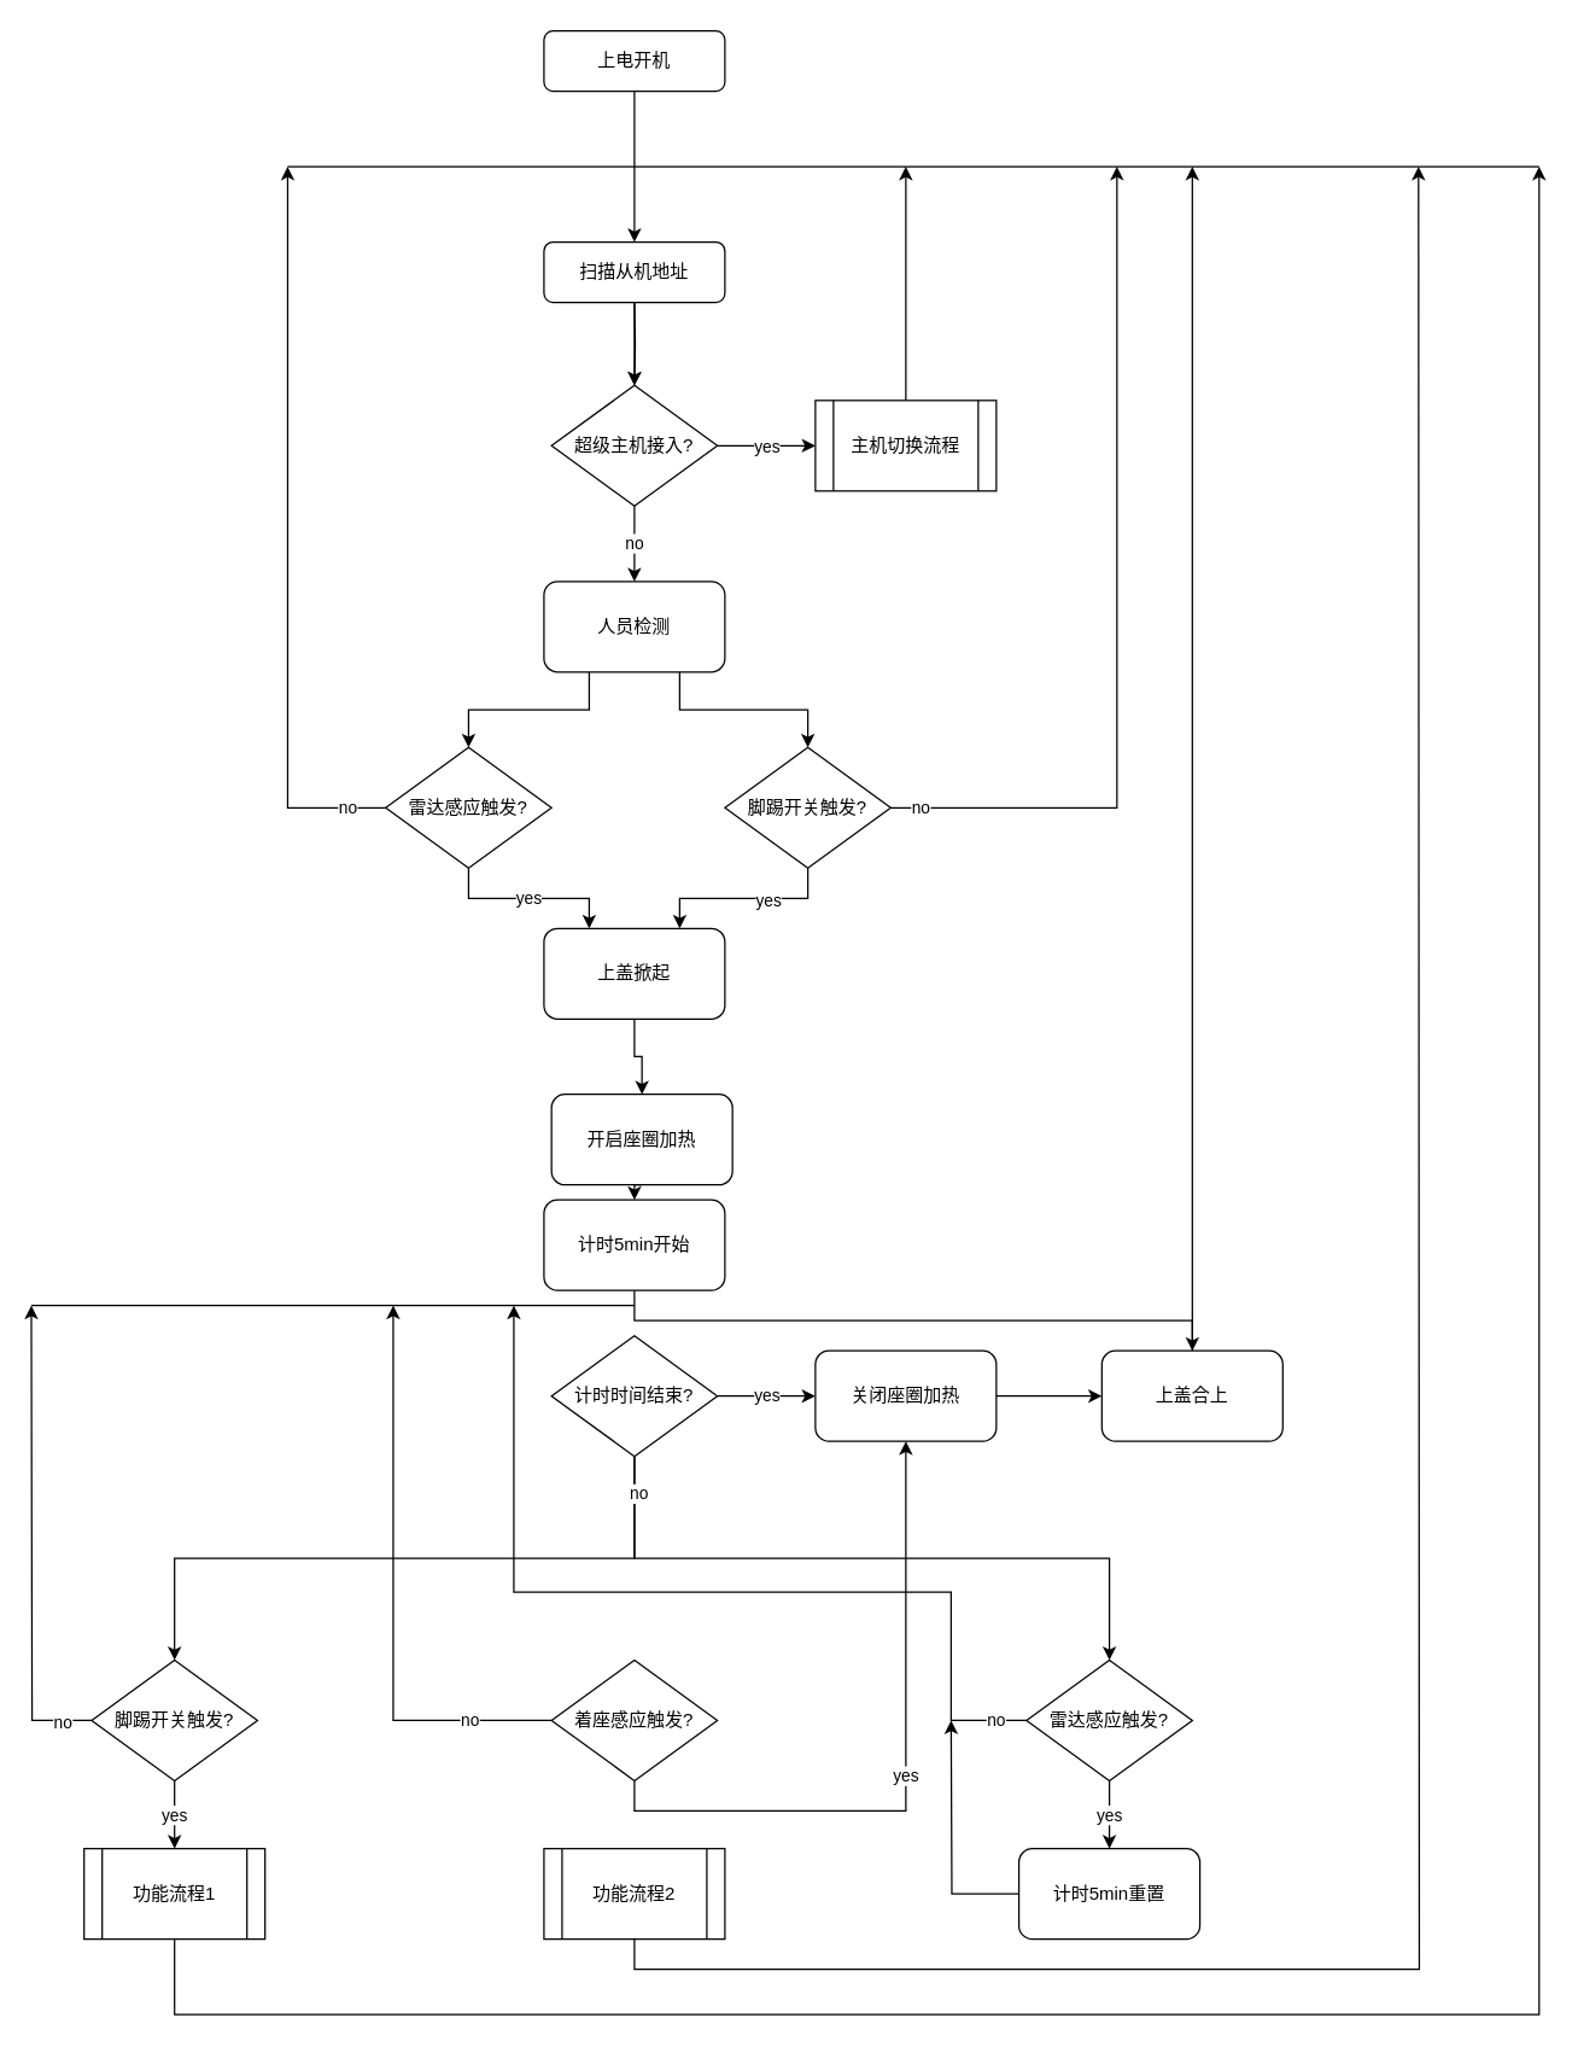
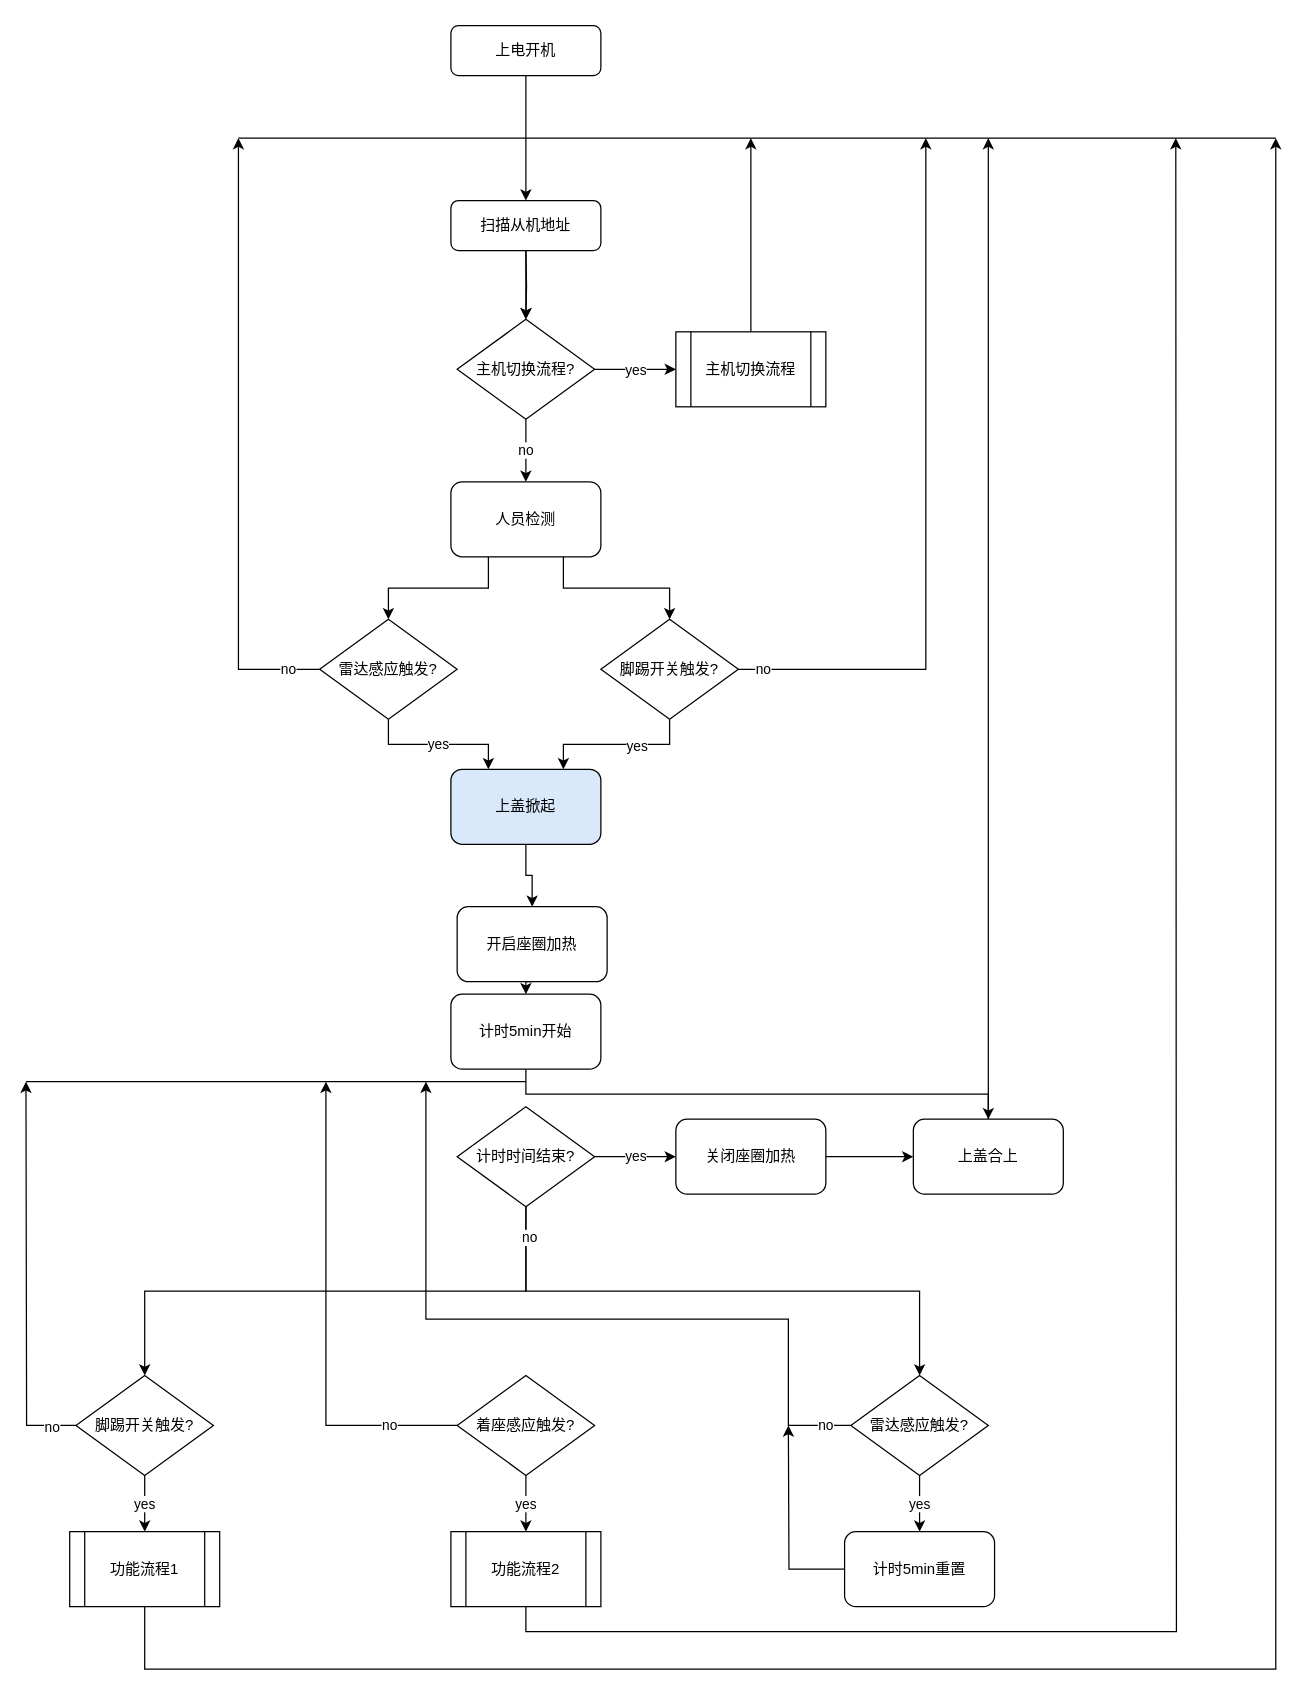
  <mxCell id="0" />
  <mxCell id="1" parent="0" />
  <mxCell id="2" style="edgeStyle=orthogonalEdgeStyle;rounded=0;orthogonalLoop=1;jettySize=auto;html=1;entryX=0.5;entryY=0;entryDx=0;entryDy=0;" parent="1" target="50" edge="1"><mxGeometry relative="1" as="geometry"><mxPoint x="420" y="200" as="sourcePoint" /></mxGeometry></mxCell>
  <mxCell id="3" style="edgeStyle=orthogonalEdgeStyle;rounded=0;orthogonalLoop=1;jettySize=auto;html=1;exitX=0.5;exitY=1;exitDx=0;exitDy=0;entryX=0.5;entryY=0;entryDx=0;entryDy=0;" parent="1" source="4" target="54" edge="1"><mxGeometry relative="1" as="geometry" /></mxCell>
  <mxCell id="4" value="上电开机" style="rounded=1;whiteSpace=wrap;html=1;fontSize=12;glass=0;strokeWidth=1;shadow=0;" parent="1" vertex="1"><mxGeometry x="360" y="20" width="120" height="40" as="geometry" /></mxCell>
  <mxCell id="5" style="edgeStyle=orthogonalEdgeStyle;rounded=0;orthogonalLoop=1;jettySize=auto;html=1;exitX=0.25;exitY=1;exitDx=0;exitDy=0;" parent="1" source="7" target="10" edge="1"><mxGeometry relative="1" as="geometry" /></mxCell>
  <mxCell id="6" style="edgeStyle=orthogonalEdgeStyle;rounded=0;orthogonalLoop=1;jettySize=auto;html=1;exitX=0.75;exitY=1;exitDx=0;exitDy=0;entryX=0.5;entryY=0;entryDx=0;entryDy=0;" parent="1" source="7" target="14" edge="1"><mxGeometry relative="1" as="geometry" /></mxCell>
  <mxCell id="7" value="人员检测" style="rounded=1;whiteSpace=wrap;html=1;flipH=1;flipV=0;" parent="1" vertex="1"><mxGeometry x="360" y="385" width="120" height="60" as="geometry" /></mxCell>
  <mxCell id="8" value="no" style="edgeStyle=orthogonalEdgeStyle;rounded=0;orthogonalLoop=1;jettySize=auto;html=1;exitX=0;exitY=0.5;exitDx=0;exitDy=0;" parent="1" source="10" edge="1"><mxGeometry x="-0.898" relative="1" as="geometry"><mxPoint x="190" y="110" as="targetPoint" /><Array as="points"><mxPoint x="190" y="535" /><mxPoint x="190" y="110" /></Array><mxPoint as="offset" /></mxGeometry></mxCell>
  <mxCell id="9" value="yes" style="edgeStyle=orthogonalEdgeStyle;rounded=0;orthogonalLoop=1;jettySize=auto;html=1;exitX=0.5;exitY=1;exitDx=0;exitDy=0;entryX=0.25;entryY=0;entryDx=0;entryDy=0;" parent="1" source="10" target="16" edge="1"><mxGeometry relative="1" as="geometry" /></mxCell>
  <mxCell id="10" value="雷达感应触发?" style="rhombus;whiteSpace=wrap;html=1;flipH=1;flipV=0;" parent="1" vertex="1"><mxGeometry x="255" y="495" width="110" height="80" as="geometry" /></mxCell>
  <mxCell id="11" value="no" style="edgeStyle=orthogonalEdgeStyle;rounded=0;orthogonalLoop=1;jettySize=auto;html=1;exitX=1;exitY=0.5;exitDx=0;exitDy=0;" parent="1" source="14" edge="1"><mxGeometry x="-0.931" relative="1" as="geometry"><mxPoint x="740" y="110" as="targetPoint" /><Array as="points"><mxPoint x="740" y="535" /><mxPoint x="740" y="110" /></Array><mxPoint as="offset" /></mxGeometry></mxCell>
  <mxCell id="12" style="edgeStyle=orthogonalEdgeStyle;rounded=0;orthogonalLoop=1;jettySize=auto;html=1;exitX=0.5;exitY=1;exitDx=0;exitDy=0;entryX=0.75;entryY=0;entryDx=0;entryDy=0;" parent="1" source="14" target="16" edge="1"><mxGeometry relative="1" as="geometry" /></mxCell>
  <mxCell id="13" value="yes" style="edgeLabel;html=1;align=center;verticalAlign=middle;resizable=0;points=[];" parent="12" vertex="1" connectable="0"><mxGeometry x="-0.248" y="1" relative="1" as="geometry"><mxPoint as="offset" /></mxGeometry></mxCell>
  <mxCell id="14" value="脚踢开关触发?" style="rhombus;whiteSpace=wrap;html=1;flipH=1;flipV=0;" parent="1" vertex="1"><mxGeometry y="495" width="110" height="80" as="geometry" x="480" /></mxCell>
  <mxCell id="15" style="edgeStyle=orthogonalEdgeStyle;rounded=0;orthogonalLoop=1;jettySize=auto;html=1;exitX=0.5;exitY=1;exitDx=0;exitDy=0;entryX=0.5;entryY=0;entryDx=0;entryDy=0;" parent="1" source="16" target="18" edge="1"><mxGeometry relative="1" as="geometry" /></mxCell>
- <mxCell id="16" value="上盖掀起" style="rounded=1;whiteSpace=wrap;html=1;" parent="1" vertex="1"><mxGeometry x="360" y="615" width="120" height="60" as="geometry" /></mxCell>
+ <mxCell id="16" value="上盖掀起" style="rounded=1;whiteSpace=wrap;html=1;fillColor=#dae8fc;" parent="1" vertex="1"><mxGeometry x="360" y="615" width="120" height="60" as="geometry" /></mxCell>
  <mxCell id="17" style="edgeStyle=orthogonalEdgeStyle;rounded=0;orthogonalLoop=1;jettySize=auto;html=1;exitX=0.5;exitY=1;exitDx=0;exitDy=0;entryX=0.5;entryY=0;entryDx=0;entryDy=0;" parent="1" source="18" target="27" edge="1"><mxGeometry relative="1" as="geometry" /></mxCell>
  <mxCell id="18" value="开启座圈加热" style="rounded=1;whiteSpace=wrap;html=1;" parent="1" vertex="1"><mxGeometry x="365" y="725" width="120" height="60" as="geometry" /></mxCell>
  <mxCell id="19" style="edgeStyle=orthogonalEdgeStyle;rounded=0;orthogonalLoop=1;jettySize=auto;html=1;exitX=0;exitY=0.5;exitDx=0;exitDy=0;" parent="1" source="22" edge="1"><mxGeometry relative="1" as="geometry"><mxPoint x="20" y="865" as="targetPoint" /></mxGeometry></mxCell>
  <mxCell id="20" value="no" style="edgeLabel;html=1;align=center;verticalAlign=middle;resizable=0;points=[];" parent="19" vertex="1" connectable="0"><mxGeometry x="-0.219" y="1" relative="1" as="geometry"><mxPoint x="21" y="85" as="offset" /></mxGeometry></mxCell>
  <mxCell id="21" value="yes" style="edgeStyle=orthogonalEdgeStyle;rounded=0;orthogonalLoop=1;jettySize=auto;html=1;exitX=0.5;exitY=1;exitDx=0;exitDy=0;entryX=0.5;entryY=0;entryDx=0;entryDy=0;" parent="1" source="22" target="44" edge="1"><mxGeometry relative="1" as="geometry" /></mxCell>
  <mxCell id="22" value="脚踢开关触发?" style="rhombus;whiteSpace=wrap;html=1;flipH=1;flipV=0;" parent="1" vertex="1"><mxGeometry x="60" y="1100" width="110" height="80" as="geometry" /></mxCell>
  <mxCell id="23" value="no" style="edgeStyle=orthogonalEdgeStyle;rounded=0;orthogonalLoop=1;jettySize=auto;html=1;exitX=0;exitY=0.5;exitDx=0;exitDy=0;" parent="1" source="25" edge="1"><mxGeometry x="-0.714" relative="1" as="geometry"><mxPoint x="260" y="865" as="targetPoint" /><Array as="points"><mxPoint x="260" y="1140" /></Array><mxPoint as="offset" /></mxGeometry></mxCell>
- <mxCell id="24" value="yes" style="edgeStyle=orthogonalEdgeStyle;rounded=0;orthogonalLoop=1;jettySize=auto;html=1;exitX=0.5;exitY=1;exitDx=0;exitDy=0;" parent="1" source="25" target="37" edge="1"><mxGeometry relative="1" as="geometry" /></mxCell>
+ <mxCell id="24" value="yes" style="edgeStyle=orthogonalEdgeStyle;rounded=0;orthogonalLoop=1;jettySize=auto;html=1;exitX=0.5;exitY=1;exitDx=0;exitDy=0;entryX=0.5;entryY=0;entryDx=0;entryDy=0;" parent="1" source="25" target="46" edge="1"><mxGeometry relative="1" as="geometry" /></mxCell>
  <mxCell id="25" value="着座感应触发?" style="rhombus;whiteSpace=wrap;html=1;flipH=1;flipV=0;" parent="1" vertex="1"><mxGeometry x="365" y="1100" width="110" height="80" as="geometry" /></mxCell>
  <mxCell id="26" style="edgeStyle=orthogonalEdgeStyle;rounded=0;orthogonalLoop=1;jettySize=auto;html=1;exitX=0.5;exitY=1;exitDx=0;exitDy=0;" parent="1" source="27" target="39" edge="1"><mxGeometry relative="1" as="geometry" /></mxCell>
  <mxCell id="27" value="计时5min开始" style="rounded=1;whiteSpace=wrap;html=1;" parent="1" vertex="1"><mxGeometry x="360" y="795" width="120" height="60" as="geometry" /></mxCell>
  <mxCell id="28" value="no" style="edgeStyle=orthogonalEdgeStyle;rounded=0;orthogonalLoop=1;jettySize=auto;html=1;exitX=0;exitY=0.5;exitDx=0;exitDy=0;" parent="1" source="30" edge="1"><mxGeometry x="-0.935" relative="1" as="geometry"><mxPoint x="340" y="865" as="targetPoint" /><Array as="points"><mxPoint x="630" y="1140" /><mxPoint x="630" y="1055" /><mxPoint x="340" y="1055" /></Array><mxPoint as="offset" /></mxGeometry></mxCell>
  <mxCell id="29" value="yes" style="edgeStyle=orthogonalEdgeStyle;rounded=0;orthogonalLoop=1;jettySize=auto;html=1;exitX=0.5;exitY=1;exitDx=0;exitDy=0;entryX=0.5;entryY=0;entryDx=0;entryDy=0;" parent="1" source="30" target="42" edge="1"><mxGeometry relative="1" as="geometry" /></mxCell>
  <mxCell id="30" value="雷达感应触发?" style="rhombus;whiteSpace=wrap;html=1;flipH=1;flipV=0;" parent="1" vertex="1"><mxGeometry x="680" y="1100" width="110" height="80" as="geometry" /></mxCell>
  <mxCell id="31" value="yes" style="edgeStyle=orthogonalEdgeStyle;rounded=0;orthogonalLoop=1;jettySize=auto;html=1;exitX=1;exitY=0.5;exitDx=0;exitDy=0;entryX=0;entryY=0.5;entryDx=0;entryDy=0;" parent="1" source="35" target="37" edge="1"><mxGeometry relative="1" as="geometry" /></mxCell>
  <mxCell id="32" style="edgeStyle=orthogonalEdgeStyle;rounded=0;orthogonalLoop=1;jettySize=auto;html=1;exitX=0.5;exitY=1;exitDx=0;exitDy=0;entryX=0.5;entryY=0;entryDx=0;entryDy=0;" parent="1" source="35" target="22" edge="1"><mxGeometry relative="1" as="geometry" /></mxCell>
  <mxCell id="33" style="edgeStyle=orthogonalEdgeStyle;rounded=0;orthogonalLoop=1;jettySize=auto;html=1;exitX=0.5;exitY=1;exitDx=0;exitDy=0;" parent="1" source="35" target="30" edge="1"><mxGeometry relative="1" as="geometry" /></mxCell>
  <mxCell id="34" value="no" style="edgeLabel;html=1;align=center;verticalAlign=middle;resizable=0;points=[];" parent="33" vertex="1" connectable="0"><mxGeometry x="-0.894" y="2" relative="1" as="geometry"><mxPoint as="offset" /></mxGeometry></mxCell>
  <mxCell id="35" value="计时时间结束?" style="rhombus;whiteSpace=wrap;html=1;flipH=1;flipV=0;" parent="1" vertex="1"><mxGeometry x="365" y="885" width="110" height="80" as="geometry" /></mxCell>
  <mxCell id="36" style="edgeStyle=orthogonalEdgeStyle;rounded=0;orthogonalLoop=1;jettySize=auto;html=1;exitX=1;exitY=0.5;exitDx=0;exitDy=0;entryX=0;entryY=0.5;entryDx=0;entryDy=0;" parent="1" source="37" target="39" edge="1"><mxGeometry relative="1" as="geometry" /></mxCell>
  <mxCell id="37" value="关闭座圈加热" style="rounded=1;whiteSpace=wrap;html=1;" parent="1" vertex="1"><mxGeometry x="540" y="895" width="120" height="60" as="geometry" /></mxCell>
  <mxCell id="38" style="edgeStyle=orthogonalEdgeStyle;rounded=0;orthogonalLoop=1;jettySize=auto;html=1;exitX=0.5;exitY=0;exitDx=0;exitDy=0;" parent="1" source="39" edge="1"><mxGeometry relative="1" as="geometry"><mxPoint x="790" y="110" as="targetPoint" /></mxGeometry></mxCell>
  <mxCell id="39" value="上盖合上" style="rounded=1;whiteSpace=wrap;html=1;" parent="1" vertex="1"><mxGeometry x="730" y="895" width="120" height="60" as="geometry" /></mxCell>
  <mxCell id="40" value="" style="endArrow=none;html=1;" parent="1" edge="1"><mxGeometry width="50" height="50" relative="1" as="geometry"><mxPoint x="20" y="865" as="sourcePoint" /><mxPoint x="420" y="865" as="targetPoint" /></mxGeometry></mxCell>
  <mxCell id="41" style="edgeStyle=orthogonalEdgeStyle;rounded=0;orthogonalLoop=1;jettySize=auto;html=1;exitX=0;exitY=0.5;exitDx=0;exitDy=0;" parent="1" source="42" edge="1"><mxGeometry relative="1" as="geometry"><mxPoint x="630" y="1140" as="targetPoint" /></mxGeometry></mxCell>
  <mxCell id="42" value="计时5min重置" style="rounded=1;whiteSpace=wrap;html=1;" parent="1" vertex="1"><mxGeometry x="675" y="1225" width="120" height="60" as="geometry" /></mxCell>
  <mxCell id="43" style="edgeStyle=orthogonalEdgeStyle;rounded=0;orthogonalLoop=1;jettySize=auto;html=1;exitX=0.5;exitY=1;exitDx=0;exitDy=0;" parent="1" source="44" edge="1"><mxGeometry relative="1" as="geometry"><mxPoint x="1020" y="110" as="targetPoint" /><Array as="points"><mxPoint x="115" y="1335" /><mxPoint x="1020" y="1335" /></Array></mxGeometry></mxCell>
  <mxCell id="44" value="功能流程1" style="shape=process;whiteSpace=wrap;html=1;backgroundOutline=1;" parent="1" vertex="1"><mxGeometry x="55" y="1225" width="120" height="60" as="geometry" /></mxCell>
  <mxCell id="45" style="edgeStyle=orthogonalEdgeStyle;rounded=0;orthogonalLoop=1;jettySize=auto;html=1;exitX=0.5;exitY=1;exitDx=0;exitDy=0;" parent="1" source="46" edge="1"><mxGeometry relative="1" as="geometry"><mxPoint x="940" y="110" as="targetPoint" /></mxGeometry></mxCell>
  <mxCell id="46" value="功能流程2" style="shape=process;whiteSpace=wrap;html=1;backgroundOutline=1;" parent="1" vertex="1"><mxGeometry x="360" y="1225" width="120" height="60" as="geometry" /></mxCell>
  <mxCell id="47" value="" style="endArrow=none;html=1;" parent="1" edge="1"><mxGeometry width="50" height="50" relative="1" as="geometry"><mxPoint x="190" y="110" as="sourcePoint" /><mxPoint x="1020" y="110" as="targetPoint" /></mxGeometry></mxCell>
  <mxCell id="48" value="no" style="edgeStyle=orthogonalEdgeStyle;rounded=0;orthogonalLoop=1;jettySize=auto;html=1;exitX=0.5;exitY=1;exitDx=0;exitDy=0;entryX=0.5;entryY=0;entryDx=0;entryDy=0;" parent="1" source="50" target="7" edge="1"><mxGeometry relative="1" as="geometry" /></mxCell>
  <mxCell id="49" value="yes" style="edgeStyle=orthogonalEdgeStyle;rounded=0;orthogonalLoop=1;jettySize=auto;html=1;exitX=1;exitY=0.5;exitDx=0;exitDy=0;" parent="1" source="50" edge="1"><mxGeometry relative="1" as="geometry"><mxPoint x="540" y="295" as="targetPoint" /></mxGeometry></mxCell>
- <mxCell id="50" value="超级主机接入?" style="rhombus;whiteSpace=wrap;html=1;flipH=1;flipV=0;" parent="1" vertex="1"><mxGeometry x="365" y="255" width="110" height="80" as="geometry" /></mxCell>
+ <mxCell id="50" value="主机切换流程?" style="rhombus;whiteSpace=wrap;html=1;flipH=1;flipV=0;" parent="1" vertex="1"><mxGeometry x="365" y="255" width="110" height="80" as="geometry" /></mxCell>
  <mxCell id="51" style="edgeStyle=orthogonalEdgeStyle;rounded=0;orthogonalLoop=1;jettySize=auto;html=1;exitX=0.5;exitY=0;exitDx=0;exitDy=0;" parent="1" source="52" edge="1"><mxGeometry relative="1" as="geometry"><mxPoint x="600" y="110" as="targetPoint" /></mxGeometry></mxCell>
  <mxCell id="52" value="主机切换流程" style="shape=process;whiteSpace=wrap;html=1;backgroundOutline=1;" parent="1" vertex="1"><mxGeometry x="540" y="265" width="120" height="60" as="geometry" /></mxCell>
  <mxCell id="53" style="edgeStyle=orthogonalEdgeStyle;rounded=0;orthogonalLoop=1;jettySize=auto;html=1;exitX=0.5;exitY=1;exitDx=0;exitDy=0;entryX=0.5;entryY=0;entryDx=0;entryDy=0;" parent="1" source="54" target="50" edge="1"><mxGeometry relative="1" as="geometry" /></mxCell>
  <mxCell id="54" value="扫描从机地址" style="rounded=1;whiteSpace=wrap;html=1;fontSize=12;glass=0;strokeWidth=1;shadow=0;" parent="1" vertex="1"><mxGeometry x="360" y="160" width="120" height="40" as="geometry" /></mxCell>
